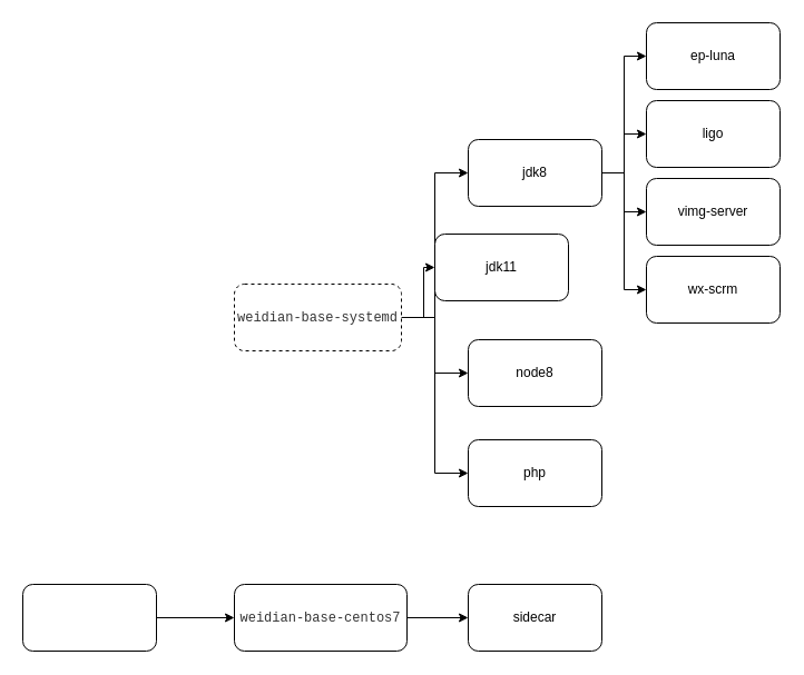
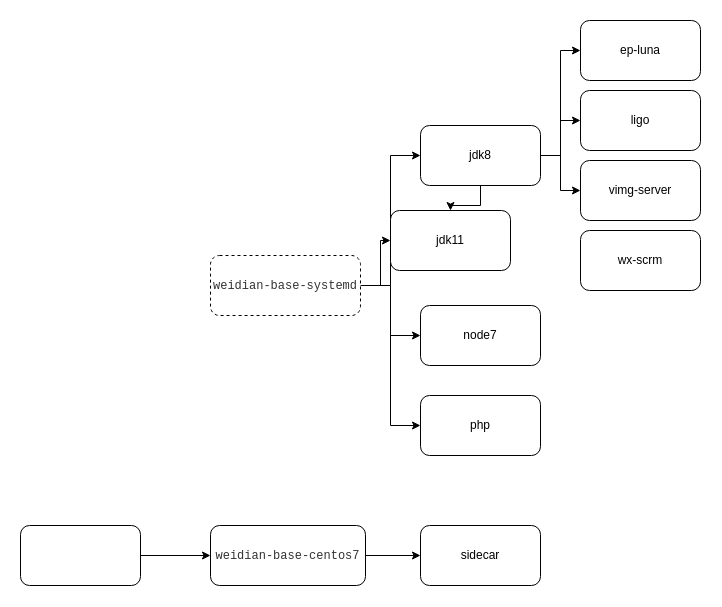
  <mxCell id="0" />
  <mxCell id="1" parent="0" />
  <mxCell id="2" value="" style="edgeStyle=orthogonalEdgeStyle;rounded=0;orthogonalLoop=1;jettySize=auto;html=1;" edge="1" parent="1" source="3" target="16"><mxGeometry relative="1" as="geometry" /></mxCell>
  <mxCell id="3" value="" style="rounded=1;whiteSpace=wrap;html=1;" vertex="1" parent="1"><mxGeometry x="20" y="525" width="120" height="60" as="geometry" /></mxCell>
  <mxCell id="4" value="" style="edgeStyle=orthogonalEdgeStyle;rounded=0;orthogonalLoop=1;jettySize=auto;html=1;entryX=0;entryY=0.5;entryDx=0;entryDy=0;" edge="1" parent="1" source="8" target="18"><mxGeometry relative="1" as="geometry" /></mxCell>
  <mxCell id="5" style="edgeStyle=orthogonalEdgeStyle;rounded=0;orthogonalLoop=1;jettySize=auto;html=1;entryX=0;entryY=0.5;entryDx=0;entryDy=0;" edge="1" parent="1" source="8" target="19"><mxGeometry relative="1" as="geometry" /></mxCell>
  <mxCell id="6" style="edgeStyle=orthogonalEdgeStyle;rounded=0;orthogonalLoop=1;jettySize=auto;html=1;entryX=0;entryY=0.5;entryDx=0;entryDy=0;" edge="1" parent="1" source="8" target="13"><mxGeometry relative="1" as="geometry" /></mxCell>
  <mxCell id="7" style="edgeStyle=orthogonalEdgeStyle;rounded=0;orthogonalLoop=1;jettySize=auto;html=1;entryX=0;entryY=0.5;entryDx=0;entryDy=0;" edge="1" parent="1" source="8" target="20"><mxGeometry relative="1" as="geometry" /></mxCell>
  <mxCell id="8" value="&lt;span style=&quot;color: rgb(51 , 51 , 51) ; font-family: &amp;#34;menlo&amp;#34; , &amp;#34;liberation mono&amp;#34; , &amp;#34;consolas&amp;#34; , &amp;#34;dejavu sans mono&amp;#34; , &amp;#34;ubuntu mono&amp;#34; , &amp;#34;courier new&amp;#34; , &amp;#34;andale mono&amp;#34; , &amp;#34;lucida console&amp;#34; , monospace ; background-color: rgb(255 , 255 , 255)&quot;&gt;weidian-base-systemd&lt;/span&gt;" style="rounded=1;whiteSpace=wrap;html=1;dashed=1;" vertex="1" parent="1"><mxGeometry x="210" y="255" width="150" height="60" as="geometry" /></mxCell>
  <mxCell id="9" style="edgeStyle=orthogonalEdgeStyle;rounded=0;orthogonalLoop=1;jettySize=auto;html=1;entryX=0;entryY=0.5;entryDx=0;entryDy=0;" edge="1" parent="1" source="13" target="21"><mxGeometry relative="1" as="geometry" /></mxCell>
  <mxCell id="10" style="edgeStyle=orthogonalEdgeStyle;rounded=0;orthogonalLoop=1;jettySize=auto;html=1;entryX=0;entryY=0.5;entryDx=0;entryDy=0;" edge="1" parent="1" source="13" target="22"><mxGeometry relative="1" as="geometry" /></mxCell>
- <mxCell id="11" style="edgeStyle=orthogonalEdgeStyle;rounded=0;orthogonalLoop=1;jettySize=auto;html=1;entryX=0;entryY=0.5;entryDx=0;entryDy=0;" edge="1" parent="1" source="13" target="23"><mxGeometry relative="1" as="geometry" /></mxCell>
+ <mxCell id="11" style="edgeStyle=orthogonalEdgeStyle;rounded=0;orthogonalLoop=1;jettySize=auto;html=1;" edge="1" parent="1" source="13" target="18"><mxGeometry relative="1" as="geometry" /></mxCell>
  <mxCell id="12" style="edgeStyle=orthogonalEdgeStyle;rounded=0;orthogonalLoop=1;jettySize=auto;html=1;entryX=0;entryY=0.5;entryDx=0;entryDy=0;" edge="1" parent="1" source="13" target="14"><mxGeometry relative="1" as="geometry" /></mxCell>
  <mxCell id="13" value="jdk8" style="rounded=1;whiteSpace=wrap;html=1;" vertex="1" parent="1"><mxGeometry x="420" y="125" width="120" height="60" as="geometry" /></mxCell>
  <mxCell id="14" value="ep-luna" style="rounded=1;whiteSpace=wrap;html=1;" vertex="1" parent="1"><mxGeometry x="580" y="20" width="120" height="60" as="geometry" /></mxCell>
  <mxCell id="15" value="" style="edgeStyle=orthogonalEdgeStyle;rounded=0;orthogonalLoop=1;jettySize=auto;html=1;" edge="1" parent="1" source="16" target="17"><mxGeometry relative="1" as="geometry" /></mxCell>
  <mxCell id="16" value="&lt;span style=&quot;color: rgb(51 , 51 , 51) ; font-family: &amp;#34;menlo&amp;#34; , &amp;#34;liberation mono&amp;#34; , &amp;#34;consolas&amp;#34; , &amp;#34;dejavu sans mono&amp;#34; , &amp;#34;ubuntu mono&amp;#34; , &amp;#34;courier new&amp;#34; , &amp;#34;andale mono&amp;#34; , &amp;#34;lucida console&amp;#34; , monospace ; background-color: rgb(255 , 255 , 255)&quot;&gt;weidian-base-centos7 &lt;/span&gt;" style="rounded=1;whiteSpace=wrap;html=1;" vertex="1" parent="1"><mxGeometry x="210" y="525" width="155" height="60" as="geometry" /></mxCell>
  <mxCell id="17" value="sidecar" style="rounded=1;whiteSpace=wrap;html=1;" vertex="1" parent="1"><mxGeometry x="420" y="525" width="120" height="60" as="geometry" /></mxCell>
  <mxCell id="18" value="jdk11" style="rounded=1;whiteSpace=wrap;html=1;" vertex="1" parent="1"><mxGeometry x="390" y="210" width="120" height="60" as="geometry" /></mxCell>
- <mxCell id="19" value="node8" style="rounded=1;whiteSpace=wrap;html=1;" vertex="1" parent="1"><mxGeometry x="420" y="305" width="120" height="60" as="geometry" /></mxCell>
+ <mxCell id="19" value="node7" style="rounded=1;whiteSpace=wrap;html=1;" vertex="1" parent="1"><mxGeometry x="420" y="305" width="120" height="60" as="geometry" /></mxCell>
  <mxCell id="20" value="php" style="rounded=1;whiteSpace=wrap;html=1;" vertex="1" parent="1"><mxGeometry x="420" y="395" width="120" height="60" as="geometry" /></mxCell>
  <mxCell id="21" value="ligo" style="rounded=1;whiteSpace=wrap;html=1;" vertex="1" parent="1"><mxGeometry x="580" y="90" width="120" height="60" as="geometry" /></mxCell>
  <mxCell id="22" value="vimg-server" style="rounded=1;whiteSpace=wrap;html=1;" vertex="1" parent="1"><mxGeometry x="580" y="160" width="120" height="60" as="geometry" /></mxCell>
  <mxCell id="23" value="wx-scrm" style="rounded=1;whiteSpace=wrap;html=1;" vertex="1" parent="1"><mxGeometry x="580" y="230" width="120" height="60" as="geometry" /></mxCell>
